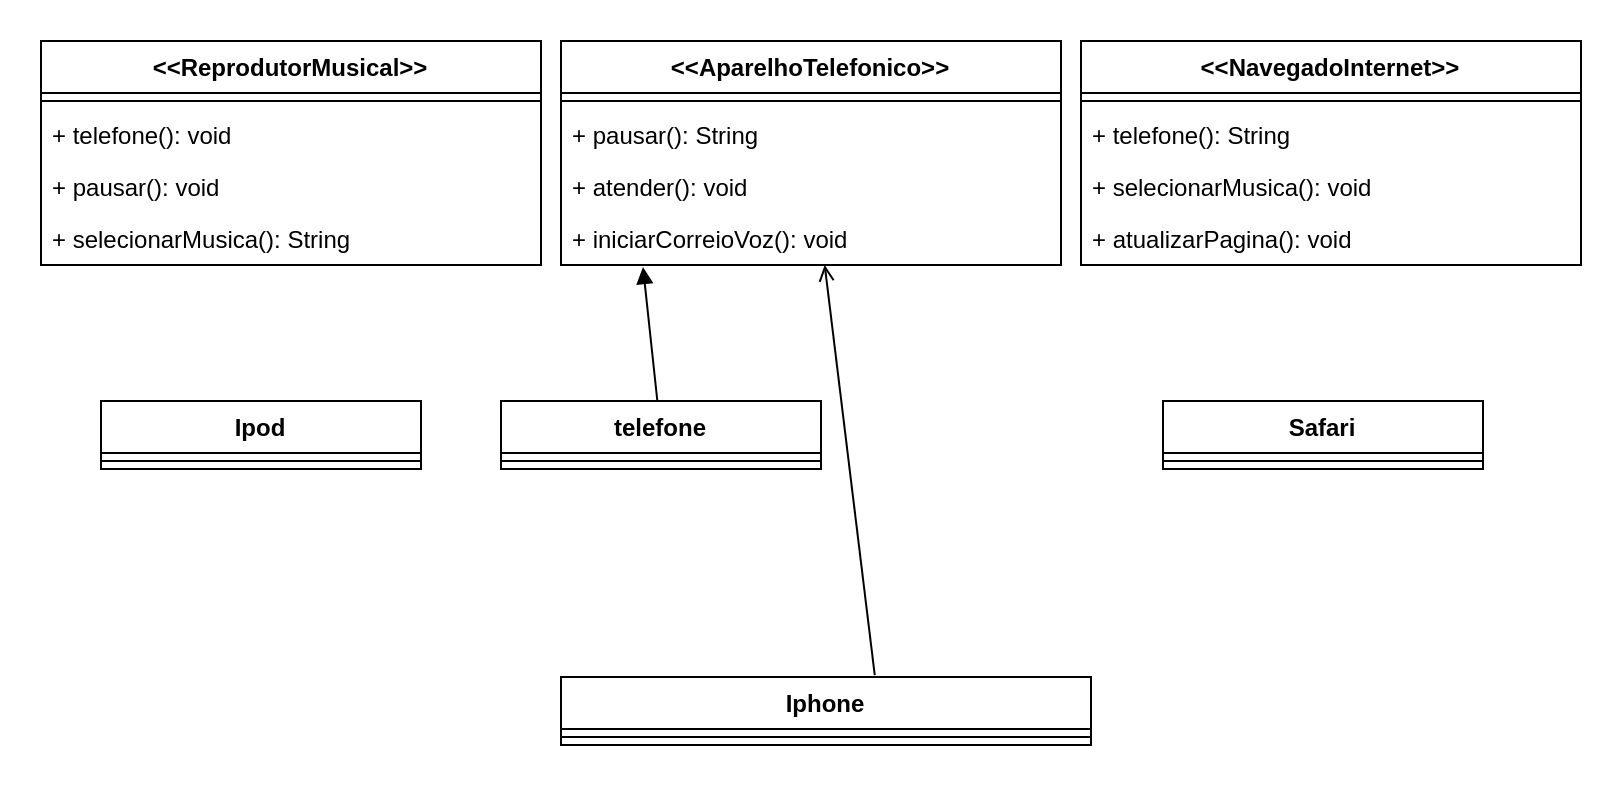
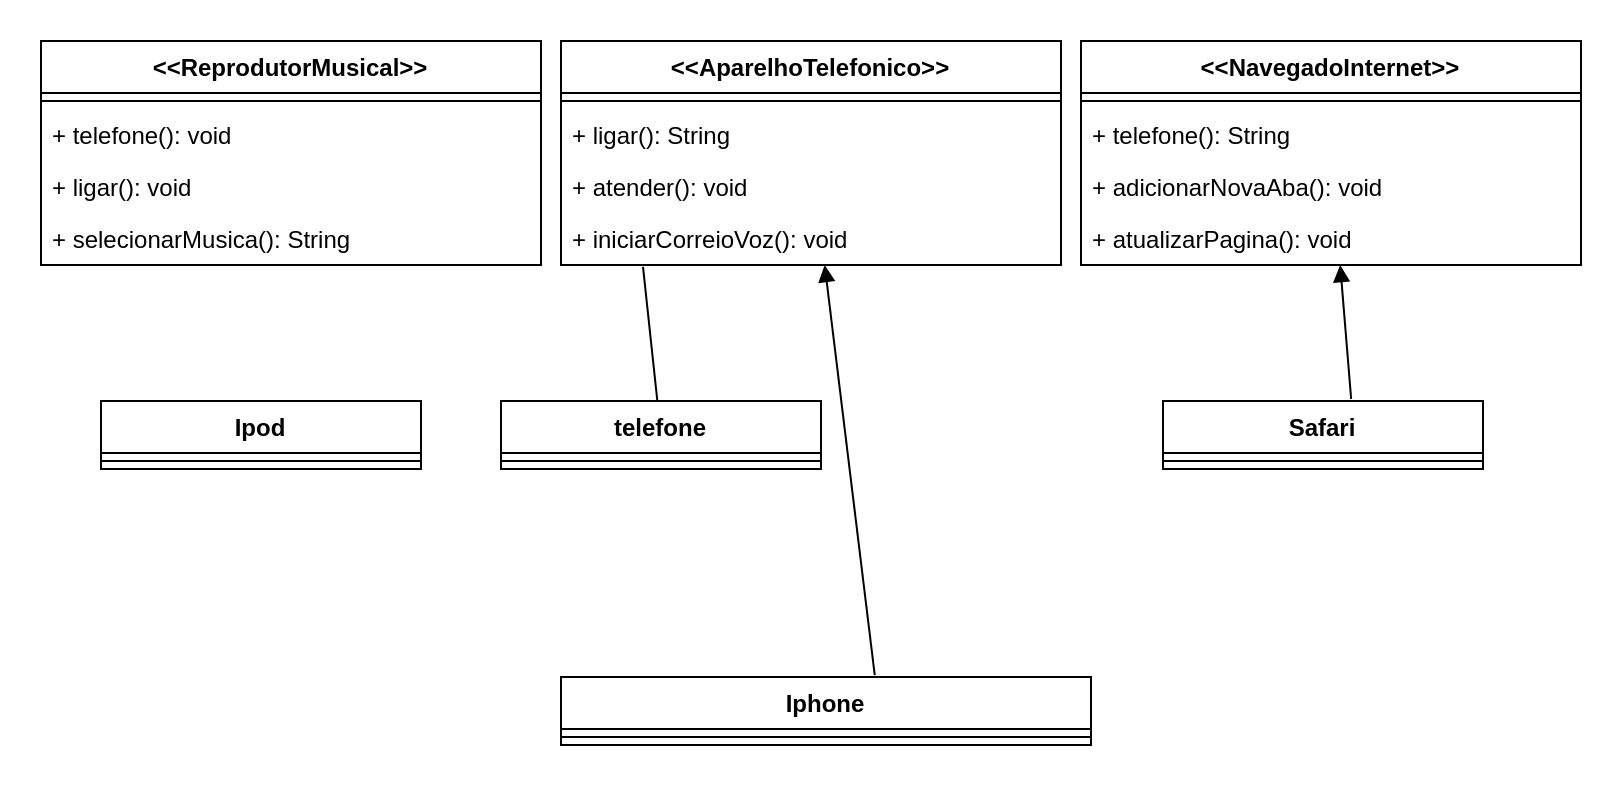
  <mxCell id="0" />
  <mxCell id="1" parent="0" />
  <mxCell id="2" value="&amp;lt;&amp;lt;ReprodutorMusical&amp;gt;&amp;gt;" style="swimlane;fontStyle=1;align=center;verticalAlign=top;childLayout=stackLayout;horizontal=1;startSize=26;horizontalStack=0;resizeParent=1;resizeParentMax=0;resizeLast=0;collapsible=1;marginBottom=0;whiteSpace=wrap;html=1;" parent="1" vertex="1"><mxGeometry x="20" y="20" width="250" height="112" as="geometry"><mxRectangle x="40" y="250" width="170" height="30" as="alternateBounds" /></mxGeometry></mxCell>
  <mxCell id="3" value="" style="line;strokeWidth=1;fillColor=none;align=left;verticalAlign=middle;spacingTop=-1;spacingLeft=3;spacingRight=3;rotatable=0;labelPosition=right;points=[];portConstraint=eastwest;strokeColor=inherit;" parent="2" vertex="1"><mxGeometry y="26" width="250" height="8" as="geometry" /></mxCell>
  <mxCell id="4" value="+ telefone(): void" style="text;strokeColor=none;fillColor=none;align=left;verticalAlign=top;spacingLeft=4;spacingRight=4;overflow=hidden;rotatable=0;points=[[0,0.5],[1,0.5]];portConstraint=eastwest;whiteSpace=wrap;html=1;" parent="2" vertex="1"><mxGeometry y="34" width="250" height="26" as="geometry" /></mxCell>
- <mxCell id="5" value="+ pausar(): void" style="text;strokeColor=none;fillColor=none;align=left;verticalAlign=top;spacingLeft=4;spacingRight=4;overflow=hidden;rotatable=0;points=[[0,0.5],[1,0.5]];portConstraint=eastwest;whiteSpace=wrap;html=1;" parent="2" vertex="1"><mxGeometry y="60" width="250" height="26" as="geometry" /></mxCell>
+ <mxCell id="5" value="+ ligar(): void" style="text;strokeColor=none;fillColor=none;align=left;verticalAlign=top;spacingLeft=4;spacingRight=4;overflow=hidden;rotatable=0;points=[[0,0.5],[1,0.5]];portConstraint=eastwest;whiteSpace=wrap;html=1;" parent="2" vertex="1"><mxGeometry y="60" width="250" height="26" as="geometry" /></mxCell>
  <mxCell id="6" value="+ selecionarMusica(): String" style="text;strokeColor=none;fillColor=none;align=left;verticalAlign=top;spacingLeft=4;spacingRight=4;overflow=hidden;rotatable=0;points=[[0,0.5],[1,0.5]];portConstraint=eastwest;whiteSpace=wrap;html=1;" parent="2" vertex="1"><mxGeometry y="86" width="250" height="26" as="geometry" /></mxCell>
  <mxCell id="7" value="&amp;lt;&amp;lt;AparelhoTelefonico&amp;gt;&amp;gt;" style="swimlane;fontStyle=1;align=center;verticalAlign=top;childLayout=stackLayout;horizontal=1;startSize=26;horizontalStack=0;resizeParent=1;resizeParentMax=0;resizeLast=0;collapsible=1;marginBottom=0;whiteSpace=wrap;html=1;" parent="1" vertex="1"><mxGeometry x="280" y="20" width="250" height="112" as="geometry"><mxRectangle x="40" y="250" width="170" height="30" as="alternateBounds" /></mxGeometry></mxCell>
  <mxCell id="8" value="" style="line;strokeWidth=1;fillColor=none;align=left;verticalAlign=middle;spacingTop=-1;spacingLeft=3;spacingRight=3;rotatable=0;labelPosition=right;points=[];portConstraint=eastwest;strokeColor=inherit;" parent="7" vertex="1"><mxGeometry y="26" width="250" height="8" as="geometry" /></mxCell>
- <mxCell id="9" value="+ pausar(): String" style="text;strokeColor=none;fillColor=none;align=left;verticalAlign=top;spacingLeft=4;spacingRight=4;overflow=hidden;rotatable=0;points=[[0,0.5],[1,0.5]];portConstraint=eastwest;whiteSpace=wrap;html=1;" parent="7" vertex="1"><mxGeometry y="34" width="250" height="26" as="geometry" /></mxCell>
+ <mxCell id="9" value="+ ligar(): String" style="text;strokeColor=none;fillColor=none;align=left;verticalAlign=top;spacingLeft=4;spacingRight=4;overflow=hidden;rotatable=0;points=[[0,0.5],[1,0.5]];portConstraint=eastwest;whiteSpace=wrap;html=1;" parent="7" vertex="1"><mxGeometry y="34" width="250" height="26" as="geometry" /></mxCell>
  <mxCell id="10" value="+ atender(): void" style="text;strokeColor=none;fillColor=none;align=left;verticalAlign=top;spacingLeft=4;spacingRight=4;overflow=hidden;rotatable=0;points=[[0,0.5],[1,0.5]];portConstraint=eastwest;whiteSpace=wrap;html=1;" parent="7" vertex="1"><mxGeometry y="60" width="250" height="26" as="geometry" /></mxCell>
  <mxCell id="11" value="+ iniciarCorreioVoz(): void" style="text;strokeColor=none;fillColor=none;align=left;verticalAlign=top;spacingLeft=4;spacingRight=4;overflow=hidden;rotatable=0;points=[[0,0.5],[1,0.5]];portConstraint=eastwest;whiteSpace=wrap;html=1;" parent="7" vertex="1"><mxGeometry y="86" width="250" height="26" as="geometry" /></mxCell>
  <mxCell id="12" value="&amp;lt;&amp;lt;NavegadoInternet&amp;gt;&amp;gt;" style="swimlane;fontStyle=1;align=center;verticalAlign=top;childLayout=stackLayout;horizontal=1;startSize=26;horizontalStack=0;resizeParent=1;resizeParentMax=0;resizeLast=0;collapsible=1;marginBottom=0;whiteSpace=wrap;html=1;" parent="1" vertex="1"><mxGeometry x="540" y="20" width="250" height="112" as="geometry"><mxRectangle x="40" y="250" width="170" height="30" as="alternateBounds" /></mxGeometry></mxCell>
  <mxCell id="13" value="" style="line;strokeWidth=1;fillColor=none;align=left;verticalAlign=middle;spacingTop=-1;spacingLeft=3;spacingRight=3;rotatable=0;labelPosition=right;points=[];portConstraint=eastwest;strokeColor=inherit;" parent="12" vertex="1"><mxGeometry y="26" width="250" height="8" as="geometry" /></mxCell>
  <mxCell id="14" value="+ telefone(): String" style="text;strokeColor=none;fillColor=none;align=left;verticalAlign=top;spacingLeft=4;spacingRight=4;overflow=hidden;rotatable=0;points=[[0,0.5],[1,0.5]];portConstraint=eastwest;whiteSpace=wrap;html=1;" parent="12" vertex="1"><mxGeometry y="34" width="250" height="26" as="geometry" /></mxCell>
- <mxCell id="15" value="+ selecionarMusica(): void" style="text;strokeColor=none;fillColor=none;align=left;verticalAlign=top;spacingLeft=4;spacingRight=4;overflow=hidden;rotatable=0;points=[[0,0.5],[1,0.5]];portConstraint=eastwest;whiteSpace=wrap;html=1;" parent="12" vertex="1"><mxGeometry y="60" width="250" height="26" as="geometry" /></mxCell>
+ <mxCell id="15" value="+ adicionarNovaAba(): void" style="text;strokeColor=none;fillColor=none;align=left;verticalAlign=top;spacingLeft=4;spacingRight=4;overflow=hidden;rotatable=0;points=[[0,0.5],[1,0.5]];portConstraint=eastwest;whiteSpace=wrap;html=1;" parent="12" vertex="1"><mxGeometry y="60" width="250" height="26" as="geometry" /></mxCell>
  <mxCell id="16" value="+ atualizarPagina(): void" style="text;strokeColor=none;fillColor=none;align=left;verticalAlign=top;spacingLeft=4;spacingRight=4;overflow=hidden;rotatable=0;points=[[0,0.5],[1,0.5]];portConstraint=eastwest;whiteSpace=wrap;html=1;" parent="12" vertex="1"><mxGeometry y="86" width="250" height="26" as="geometry" /></mxCell>
  <mxCell id="17" value="Ipod" style="swimlane;fontStyle=1;align=center;verticalAlign=top;childLayout=stackLayout;horizontal=1;startSize=26;horizontalStack=0;resizeParent=1;resizeParentMax=0;resizeLast=0;collapsible=1;marginBottom=0;whiteSpace=wrap;html=1;" parent="1" vertex="1"><mxGeometry x="50" y="200" width="160" height="34" as="geometry"><mxRectangle x="70" y="430" width="60" height="30" as="alternateBounds" /></mxGeometry></mxCell>
  <mxCell id="18" value="" style="line;strokeWidth=1;fillColor=none;align=left;verticalAlign=middle;spacingTop=-1;spacingLeft=3;spacingRight=3;rotatable=0;labelPosition=right;points=[];portConstraint=eastwest;strokeColor=inherit;" parent="17" vertex="1"><mxGeometry y="26" width="160" height="8" as="geometry" /></mxCell>
  <mxCell id="19" value="Safari" style="swimlane;fontStyle=1;align=center;verticalAlign=top;childLayout=stackLayout;horizontal=1;startSize=26;horizontalStack=0;resizeParent=1;resizeParentMax=0;resizeLast=0;collapsible=1;marginBottom=0;whiteSpace=wrap;html=1;" parent="1" vertex="1"><mxGeometry x="581" y="200" width="160" height="34" as="geometry"><mxRectangle x="70" y="430" width="60" height="30" as="alternateBounds" /></mxGeometry></mxCell>
  <mxCell id="20" value="" style="line;strokeWidth=1;fillColor=none;align=left;verticalAlign=middle;spacingTop=-1;spacingLeft=3;spacingRight=3;rotatable=0;labelPosition=right;points=[];portConstraint=eastwest;strokeColor=inherit;" parent="19" vertex="1"><mxGeometry y="26" width="160" height="8" as="geometry" /></mxCell>
+ <mxCell id="21" value="" style="html=1;verticalAlign=bottom;endArrow=block;curved=0;rounded=0;exitX=0.588;exitY=-0.029;exitDx=0;exitDy=0;exitPerimeter=0;" parent="1" source="19" target="12" edge="1"><mxGeometry width="80" relative="1" as="geometry"><mxPoint x="350" y="210" as="sourcePoint" /><mxPoint x="430" y="210" as="targetPoint" /></mxGeometry></mxCell>
  <mxCell id="22" value="telefone" style="swimlane;fontStyle=1;align=center;verticalAlign=top;childLayout=stackLayout;horizontal=1;startSize=26;horizontalStack=0;resizeParent=1;resizeParentMax=0;resizeLast=0;collapsible=1;marginBottom=0;whiteSpace=wrap;html=1;" parent="1" vertex="1"><mxGeometry x="250" y="200" width="160" height="34" as="geometry"><mxRectangle x="70" y="430" width="60" height="30" as="alternateBounds" /></mxGeometry></mxCell>
  <mxCell id="23" value="" style="line;strokeWidth=1;fillColor=none;align=left;verticalAlign=middle;spacingTop=-1;spacingLeft=3;spacingRight=3;rotatable=0;labelPosition=right;points=[];portConstraint=eastwest;strokeColor=inherit;" parent="22" vertex="1"><mxGeometry y="26" width="160" height="8" as="geometry" /></mxCell>
- <mxCell id="24" value="" style="html=1;verticalAlign=bottom;endArrow=block;curved=0;rounded=0;entryX=0.164;entryY=1.038;entryDx=0;entryDy=0;entryPerimeter=0;" parent="1" source="22" target="11" edge="1"><mxGeometry width="80" relative="1" as="geometry"><mxPoint x="405" y="190" as="sourcePoint" /><mxPoint x="405.5" y="140" as="targetPoint" /></mxGeometry></mxCell>
+ <mxCell id="24" value="" style="html=1;verticalAlign=bottom;endArrow=none;curved=0;rounded=0;entryX=0.164;entryY=1.038;entryDx=0;entryDy=0;entryPerimeter=0;" parent="1" source="22" target="11" edge="1"><mxGeometry width="80" relative="1" as="geometry"><mxPoint x="405" y="190" as="sourcePoint" /><mxPoint x="405.5" y="140" as="targetPoint" /></mxGeometry></mxCell>
  <mxCell id="25" value="Iphone" style="swimlane;fontStyle=1;align=center;verticalAlign=top;childLayout=stackLayout;horizontal=1;startSize=26;horizontalStack=0;resizeParent=1;resizeParentMax=0;resizeLast=0;collapsible=1;marginBottom=0;whiteSpace=wrap;html=1;" parent="1" vertex="1"><mxGeometry x="280" y="338" width="265" height="34" as="geometry" /></mxCell>
  <mxCell id="26" value="" style="line;strokeWidth=1;fillColor=none;align=left;verticalAlign=middle;spacingTop=-1;spacingLeft=3;spacingRight=3;rotatable=0;labelPosition=right;points=[];portConstraint=eastwest;strokeColor=inherit;" parent="25" vertex="1"><mxGeometry y="26" width="265" height="8" as="geometry" /></mxCell>
- <mxCell id="27" value="" style="html=1;verticalAlign=bottom;endArrow=open;curved=0;rounded=0;exitX=0.592;exitY=-0.029;exitDx=0;exitDy=0;exitPerimeter=0;" parent="1" source="25" target="7" edge="1"><mxGeometry width="80" relative="1" as="geometry"><mxPoint x="350" y="210" as="sourcePoint" /><mxPoint x="430" y="210" as="targetPoint" /></mxGeometry></mxCell>
+ <mxCell id="27" value="" style="html=1;verticalAlign=bottom;endArrow=block;curved=0;rounded=0;exitX=0.592;exitY=-0.029;exitDx=0;exitDy=0;exitPerimeter=0;" parent="1" source="25" target="7" edge="1"><mxGeometry width="80" relative="1" as="geometry"><mxPoint x="350" y="210" as="sourcePoint" /><mxPoint x="430" y="210" as="targetPoint" /></mxGeometry></mxCell>
